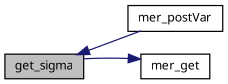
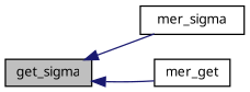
  digraph {
    rankdir=LR
    node [color=black fillcolor=white fontname="FreeSans.ttf" fontsize=10 shape=record style=filled]
    edge [color=midnightblue dir=back fontname="FreeSans.ttf" fontsize=10 labelfontname="FreeSans.ttf" labelfontsize=10 style=solid]
    n1 [fillcolor=grey75 fontcolor=black height=0.2 label=get_sigma width=0.4]
-   n2 [height=0.2 label=mer_postVar width=0.4]
+   n2 [height=0.2 label=mer_sigma width=0.4]
    n3 [height=0.2 label=mer_get width=0.4]
    n1 -> n2
-   n3 -> n1
+   n1 -> n3
  }
